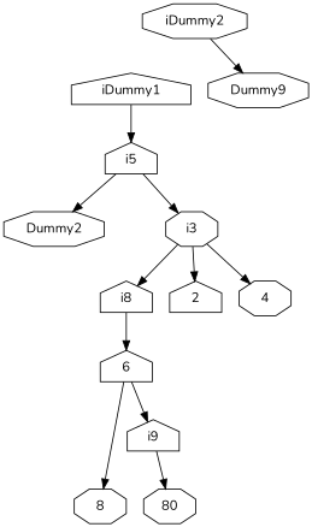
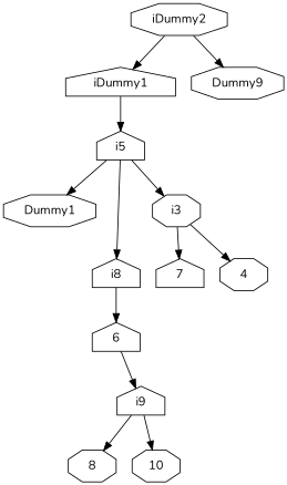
  digraph {
    fontname=Nunito
    node [fontname=Nunito shape=octagon]
    edge [fontname=Nunito]
    iDummy1 [shape=house]
    iDummy2
    n3 [label=Dummy9]
    i5 [shape=house]
-   Dummy1 [label=Dummy2]
+   Dummy1
    i3
    i8 [shape=house]
-   2 [shape=house]
+   2 [shape=house label=7]
    4
    6 [shape=house]
    i9 [shape=house]
    8
-   10 [label=80]
+   10
    iDummy1 -> i5
+   iDummy2 -> iDummy1
    iDummy2 -> n3
    i5 -> Dummy1
    i5 -> i3
-   i3 -> i8
+   i5 -> i8
    i3 -> 2
    i3 -> 4
    i8 -> 6
    6 -> i9
-   6 -> 8
+   i9 -> 8
    i9 -> 10
  }
